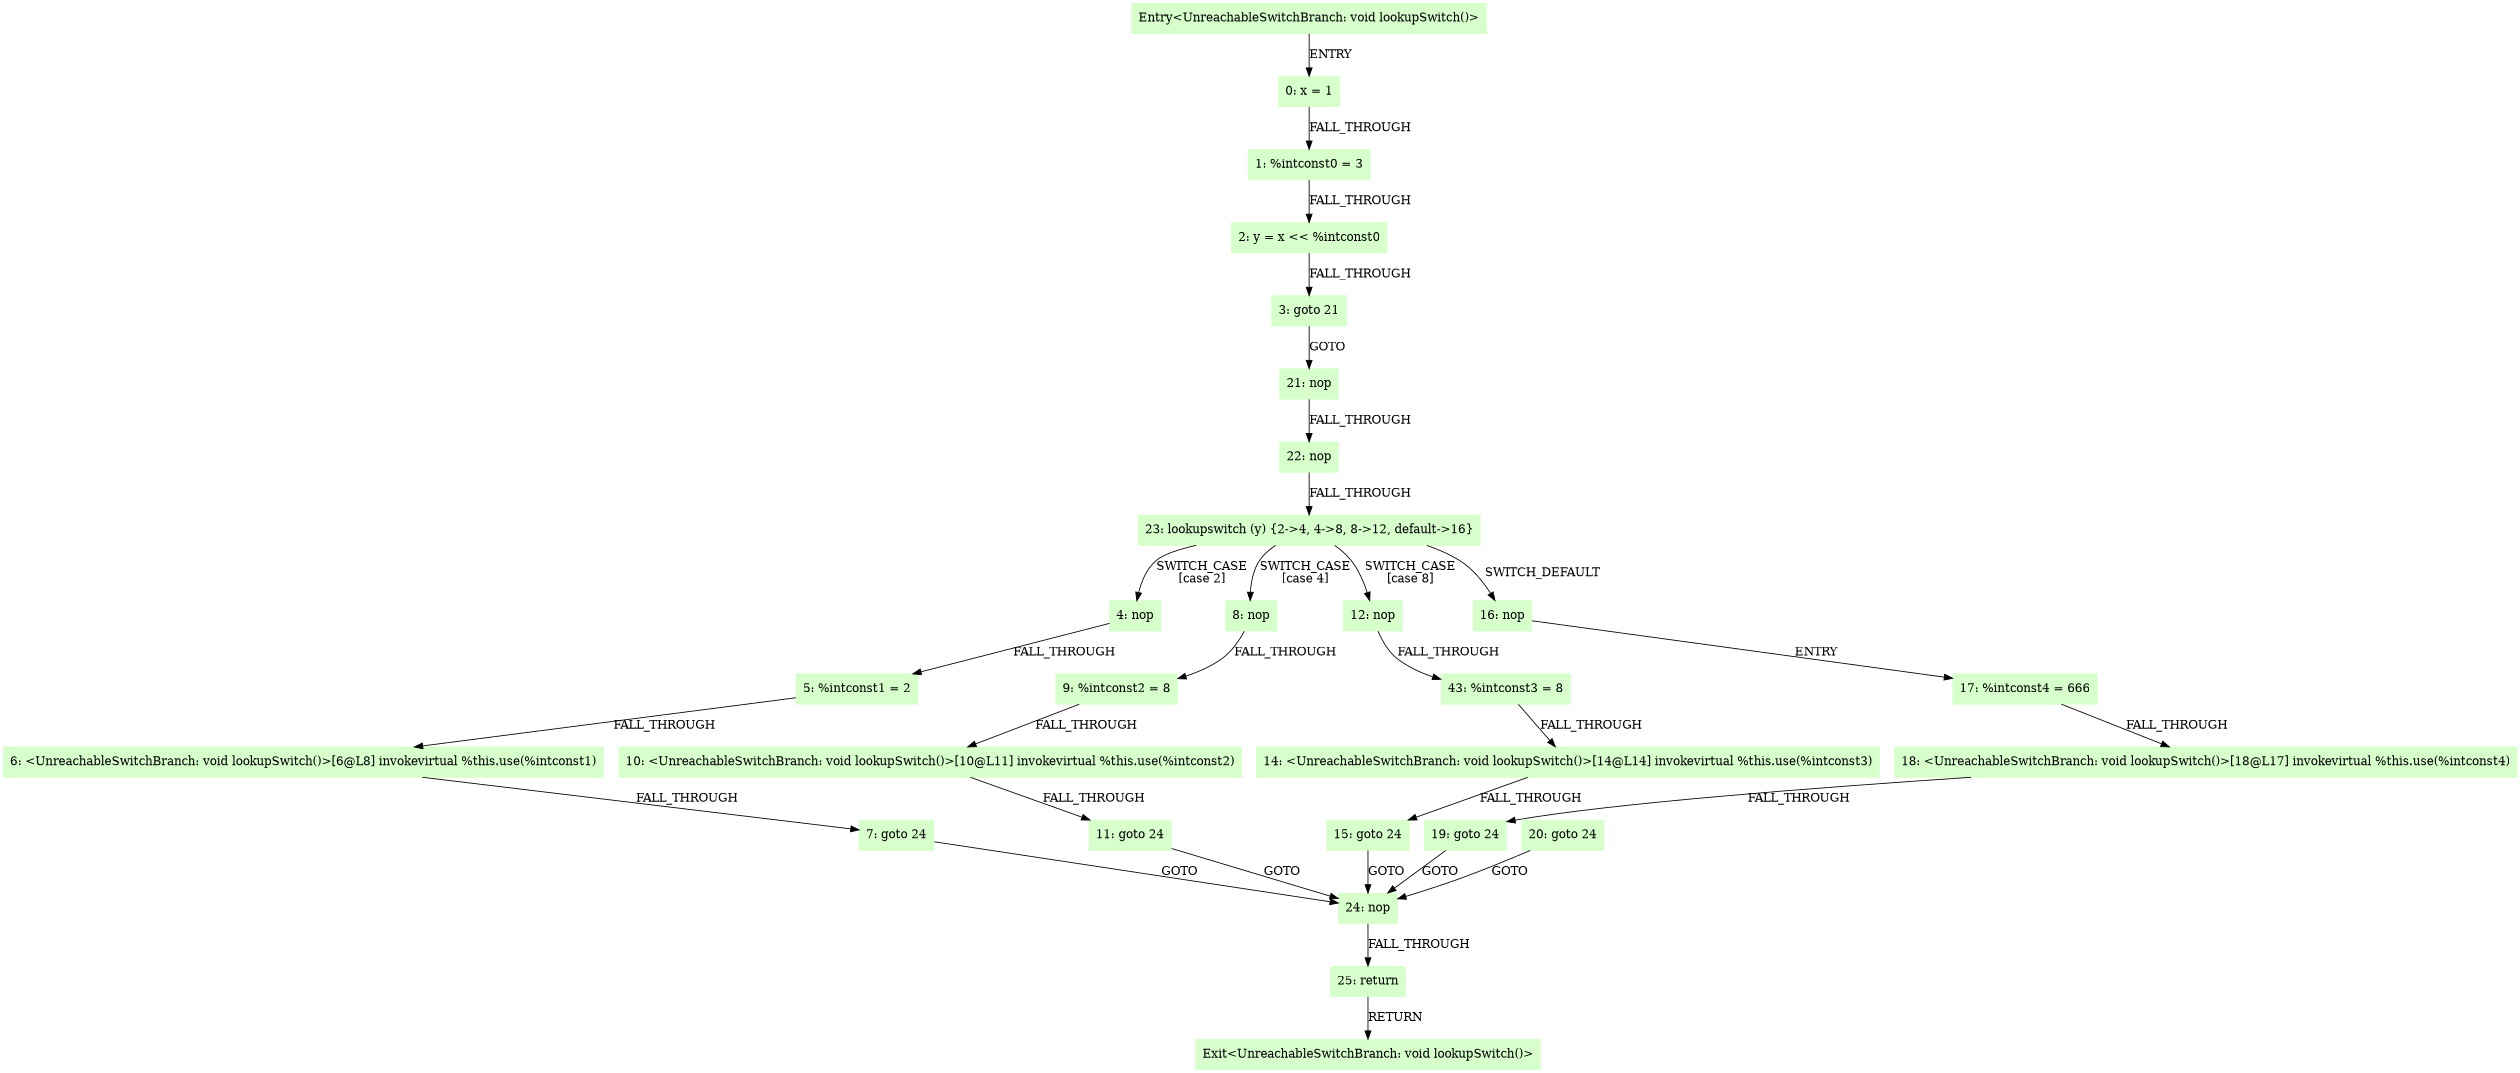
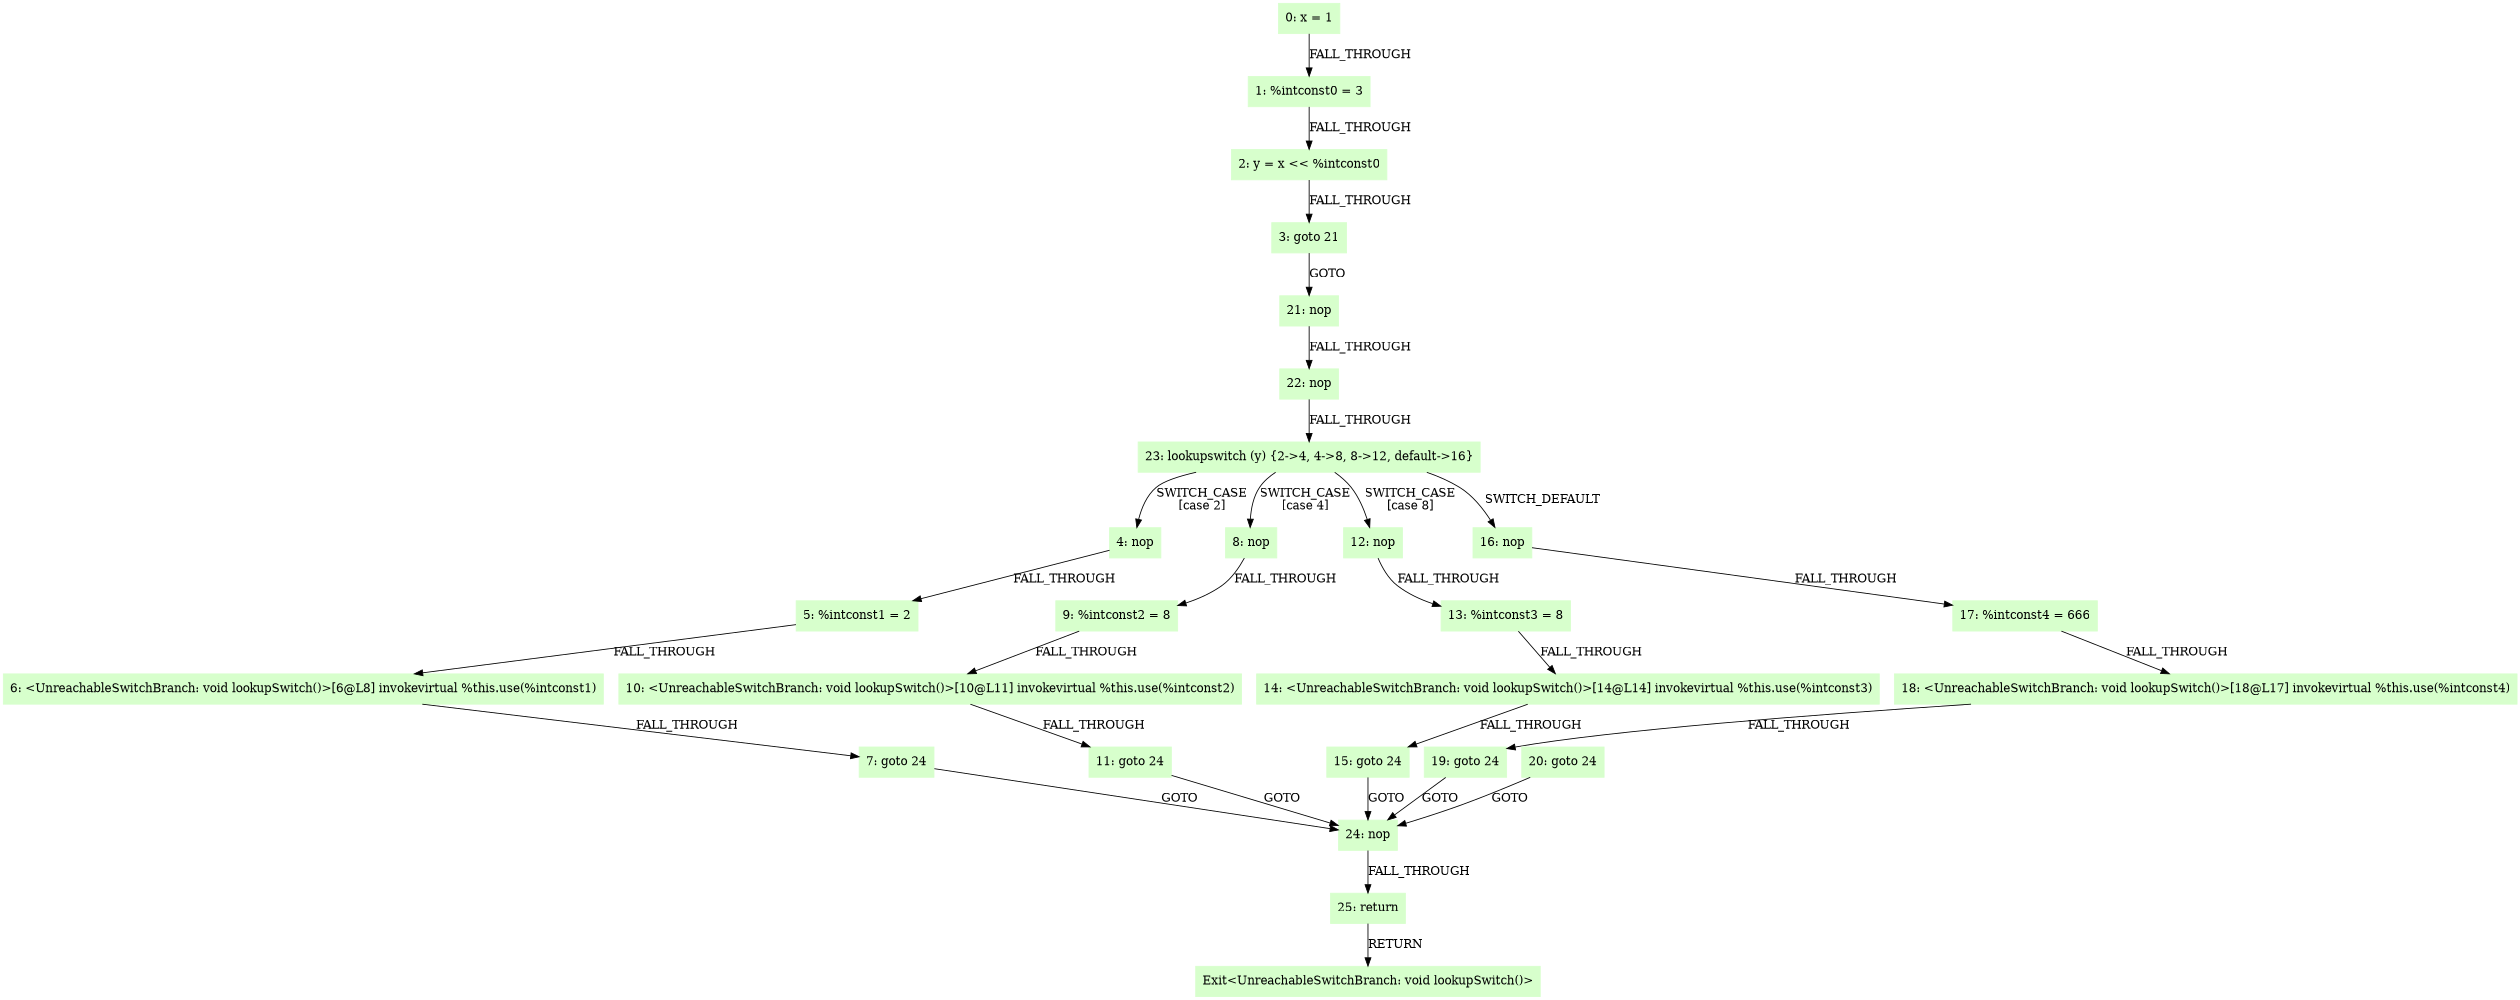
  digraph {
    node [color=".3 .2 1.0" shape=box style=filled]
-   n1 [label="Entry<UnreachableSwitchBranch: void lookupSwitch()>"]
    n2 [label="0: x = 1"]
    n3 [label="1: %intconst0 = 3"]
    n4 [label="2: y = x << %intconst0"]
    n5 [label="3: goto 21"]
    n6 [label="21: nop"]
    n7 [label="22: nop"]
    n8 [label="4: nop"]
    n9 [label="5: %intconst1 = 2"]
    n10 [label="6: <UnreachableSwitchBranch: void lookupSwitch()>[6@L8] invokevirtual %this.use(%intconst1)"]
    n11 [label="7: goto 24"]
    n12 [label="24: nop"]
    n13 [label="25: return"]
    n14 [label="8: nop"]
    n15 [label="9: %intconst2 = 8"]
    n16 [label="10: <UnreachableSwitchBranch: void lookupSwitch()>[10@L11] invokevirtual %this.use(%intconst2)"]
    n17 [label="11: goto 24"]
    n18 [label="12: nop"]
-   n19 [label="43: %intconst3 = 8"]
+   n19 [label="13: %intconst3 = 8"]
    n20 [label="14: <UnreachableSwitchBranch: void lookupSwitch()>[14@L14] invokevirtual %this.use(%intconst3)"]
    n21 [label="15: goto 24"]
    n22 [label="16: nop"]
    n23 [label="17: %intconst4 = 666"]
    n24 [label="18: <UnreachableSwitchBranch: void lookupSwitch()>[18@L17] invokevirtual %this.use(%intconst4)"]
    n25 [label="19: goto 24"]
    n26 [label="20: goto 24"]
    n27 [label="23: lookupswitch (y) {2->4, 4->8, 8->12, default->16}"]
    n28 [label="Exit<UnreachableSwitchBranch: void lookupSwitch()>"]
-   n1 -> n2 [label=ENTRY]
    n2 -> n3 [label=FALL_THROUGH]
    n3 -> n4 [label=FALL_THROUGH]
    n4 -> n5 [label=FALL_THROUGH]
    n5 -> n6 [label=GOTO]
    n6 -> n7 [label=FALL_THROUGH]
    n7 -> n27 [label=FALL_THROUGH]
    n8 -> n9 [label=FALL_THROUGH]
    n9 -> n10 [label=FALL_THROUGH]
    n10 -> n11 [label=FALL_THROUGH]
    n11 -> n12 [label=GOTO]
    n12 -> n13 [label=FALL_THROUGH]
    n13 -> n28 [label=RETURN]
    n14 -> n15 [label=FALL_THROUGH]
    n15 -> n16 [label=FALL_THROUGH]
    n16 -> n17 [label=FALL_THROUGH]
    n17 -> n12 [label=GOTO]
    n18 -> n19 [label=FALL_THROUGH]
    n19 -> n20 [label=FALL_THROUGH]
    n20 -> n21 [label=FALL_THROUGH]
    n21 -> n12 [label=GOTO]
-   n22 -> n23 [label=ENTRY]
+   n22 -> n23 [label=FALL_THROUGH]
    n23 -> n24 [label=FALL_THROUGH]
    n24 -> n25 [label=FALL_THROUGH]
    n25 -> n12 [label=GOTO]
    n26 -> n12 [label=GOTO]
    n27 -> n8 [label="SWITCH_CASE\n[case 2]"]
    n27 -> n14 [label="SWITCH_CASE\n[case 4]"]
    n27 -> n18 [label="SWITCH_CASE\n[case 8]"]
    n27 -> n22 [label=SWITCH_DEFAULT]
  }
